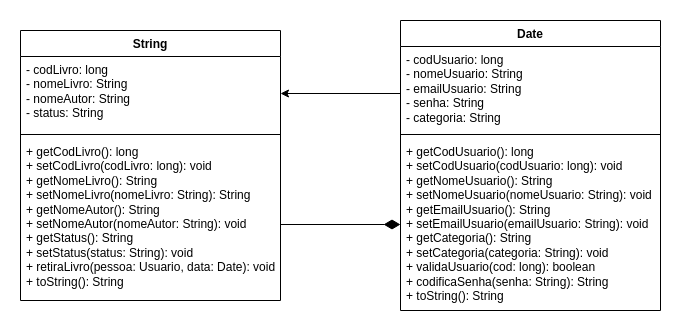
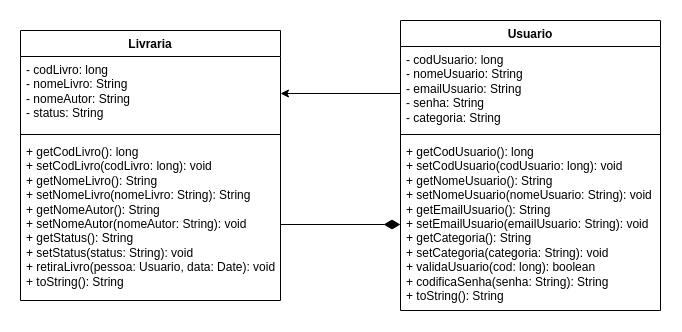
  <mxCell id="0" />
  <mxCell id="1" parent="0" />
- <mxCell id="2" value="Date" style="swimlane;fontStyle=1;align=center;verticalAlign=top;childLayout=stackLayout;horizontal=1;startSize=26;horizontalStack=0;resizeParent=1;resizeParentMax=0;resizeLast=0;collapsible=1;marginBottom=0;whiteSpace=wrap;html=1;" vertex="1" parent="1"><mxGeometry x="400" y="20" width="260" height="290" as="geometry" /></mxCell>
+ <mxCell id="2" value="Usuario" style="swimlane;fontStyle=1;align=center;verticalAlign=top;childLayout=stackLayout;horizontal=1;startSize=26;horizontalStack=0;resizeParent=1;resizeParentMax=0;resizeLast=0;collapsible=1;marginBottom=0;whiteSpace=wrap;html=1;" vertex="1" parent="1"><mxGeometry x="400" y="20" width="260" height="290" as="geometry" /></mxCell>
  <mxCell id="3" value="- codUsuario: long&lt;br&gt;- nomeUsuario: String&lt;br&gt;- emailUsuario: String&lt;br&gt;- senha: String&lt;br&gt;- categoria: String" style="text;strokeColor=none;fillColor=none;align=left;verticalAlign=top;spacingLeft=4;spacingRight=4;overflow=hidden;rotatable=0;points=[[0,0.5],[1,0.5]];portConstraint=eastwest;whiteSpace=wrap;html=1;" vertex="1" parent="2"><mxGeometry y="26" width="260" height="84" as="geometry" /></mxCell>
  <mxCell id="4" value="" style="line;strokeWidth=1;fillColor=none;align=left;verticalAlign=middle;spacingTop=-1;spacingLeft=3;spacingRight=3;rotatable=0;labelPosition=right;points=[];portConstraint=eastwest;strokeColor=inherit;" vertex="1" parent="2"><mxGeometry y="110" width="260" height="8" as="geometry" /></mxCell>
  <mxCell id="5" value="+ getCodUsuario(): long&lt;br&gt;+ setCodUsuario(codUsuario: long): void&lt;br&gt;+ getNomeUsuario(): String&lt;br&gt;+ setNomeUsuario(nomeUsuario: String): void&lt;br&gt;+ getEmailUsuario(): String&lt;br&gt;+ setEmailUsuario(emailUsuario: String): void&lt;br&gt;+ getCategoria(): String&lt;br&gt;+ setCategoria(categoria: String): void&lt;br&gt;+ validaUsuario(cod: long): boolean&lt;br&gt;+ codificaSenha(senha: String): String&lt;br&gt;+ toString(): String&amp;nbsp;" style="text;strokeColor=none;fillColor=none;align=left;verticalAlign=top;spacingLeft=4;spacingRight=4;overflow=hidden;rotatable=0;points=[[0,0.5],[1,0.5]];portConstraint=eastwest;whiteSpace=wrap;html=1;" vertex="1" parent="2"><mxGeometry y="118" width="260" height="172" as="geometry" /></mxCell>
- <mxCell id="6" value="String" style="swimlane;fontStyle=1;align=center;verticalAlign=top;childLayout=stackLayout;horizontal=1;startSize=26;horizontalStack=0;resizeParent=1;resizeParentMax=0;resizeLast=0;collapsible=1;marginBottom=0;whiteSpace=wrap;html=1;" vertex="1" parent="1"><mxGeometry x="20" y="30" width="260" height="270" as="geometry" /></mxCell>
+ <mxCell id="6" value="Livraria" style="swimlane;fontStyle=1;align=center;verticalAlign=top;childLayout=stackLayout;horizontal=1;startSize=26;horizontalStack=0;resizeParent=1;resizeParentMax=0;resizeLast=0;collapsible=1;marginBottom=0;whiteSpace=wrap;html=1;" vertex="1" parent="1"><mxGeometry x="20" y="30" width="260" height="270" as="geometry" /></mxCell>
  <mxCell id="7" value="- codLivro: long&lt;br&gt;- nomeLivro: String&lt;br&gt;- nomeAutor: String&lt;br&gt;- status: String" style="text;strokeColor=none;fillColor=none;align=left;verticalAlign=top;spacingLeft=4;spacingRight=4;overflow=hidden;rotatable=0;points=[[0,0.5],[1,0.5]];portConstraint=eastwest;whiteSpace=wrap;html=1;" vertex="1" parent="6"><mxGeometry y="26" width="260" height="74" as="geometry" /></mxCell>
  <mxCell id="8" value="" style="line;strokeWidth=1;fillColor=none;align=left;verticalAlign=middle;spacingTop=-1;spacingLeft=3;spacingRight=3;rotatable=0;labelPosition=right;points=[];portConstraint=eastwest;strokeColor=inherit;" vertex="1" parent="6"><mxGeometry y="100" width="260" height="8" as="geometry" /></mxCell>
  <mxCell id="9" value="+ getCodLivro(): long&lt;br&gt;+ setCodLivro(codLivro: long): void&lt;br&gt;+ getNomeLivro(): String&lt;br&gt;+ setNomeLivro(nomeLivro: String): String&lt;br&gt;+ getNomeAutor(): String&lt;br&gt;+ setNomeAutor(nomeAutor: String): void&lt;br&gt;+ getStatus(): String&lt;br&gt;+ setStatus(status: String): void&lt;br&gt;+ retiraLivro(pessoa: Usuario, data: Date): void&lt;br&gt;+ toString(): String" style="text;strokeColor=none;fillColor=none;align=left;verticalAlign=top;spacingLeft=4;spacingRight=4;overflow=hidden;rotatable=0;points=[[0,0.5],[1,0.5]];portConstraint=eastwest;whiteSpace=wrap;html=1;" vertex="1" parent="6"><mxGeometry y="108" width="260" height="162" as="geometry" /></mxCell>
  <mxCell id="10" style="edgeStyle=orthogonalEdgeStyle;rounded=0;orthogonalLoop=1;jettySize=auto;html=1;exitX=0;exitY=0.5;exitDx=0;exitDy=0;entryX=1;entryY=0.5;entryDx=0;entryDy=0;" edge="1" parent="1" source="3" target="7"><mxGeometry relative="1" as="geometry"><Array as="points"><mxPoint x="400" y="93" /></Array></mxGeometry></mxCell>
  <mxCell id="11" style="edgeStyle=orthogonalEdgeStyle;rounded=0;orthogonalLoop=1;jettySize=auto;html=1;exitX=1;exitY=0.5;exitDx=0;exitDy=0;entryX=0;entryY=0.5;entryDx=0;entryDy=0;endArrow=diamondThin;endFill=1;endSize=14;" edge="1" parent="1" source="9" target="5"><mxGeometry relative="1" as="geometry"><Array as="points"><mxPoint x="280" y="224" /></Array></mxGeometry></mxCell>
